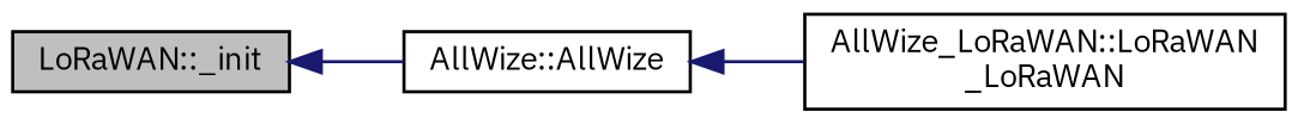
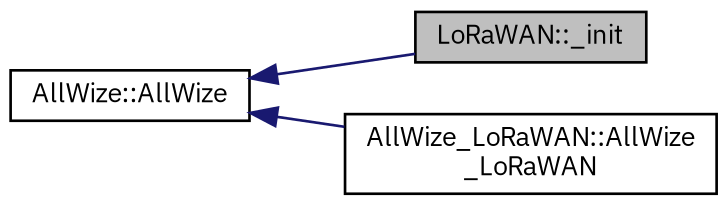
  digraph {
    fontname="IBM Plex Sans"
    rankdir=LR
    node [color=black fillcolor=white fontname="IBM Plex Sans" fontsize=10 shape=record style=filled]
    edge [color=midnightblue dir=back fontname="IBM Plex Sans" fontsize=10 labelfontname=Helvetica labelfontsize=10 style=solid]
    n1 [fillcolor=grey75 fontcolor=black height=0.2 label="LoRaWAN::_init" width=0.4]
    n2 [height=0.2 label="AllWize::AllWize" width=0.4]
-   n3 [height=0.2 label="AllWize_LoRaWAN::LoRaWAN\l_LoRaWAN" width=0.4]
-   n1 -> n2
+   n3 [height=0.2 label="AllWize_LoRaWAN::AllWize\l_LoRaWAN" width=0.4]
+   n2 -> n1
    n2 -> n3
  }
